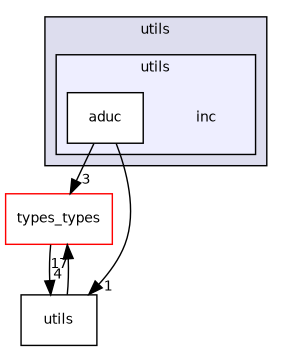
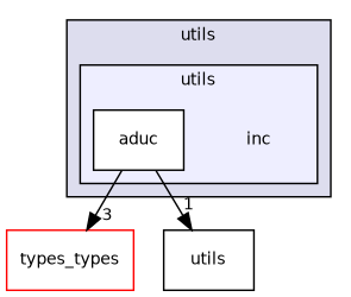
  digraph {
    compound=true
    node [fontname=Helvetica fontsize=10 shape=box color=black fillcolor=white style=filled]
    edge [labeldistance=1.5 labelfontname=Helvetica labelfontsize=10]
    n1 [label=inc shape=plaintext color="" fillcolor="" style=""]
    n2 [label=aduc]
    n3 [color=red label=types_types]
    n4 [label=utils]
    subgraph cluster_1 {
      bgcolor="#ddddee"
      fontname=Helvetica
      fontsize=10
      label=utils
      pencolor=black
      subgraph cluster_2 {
        bgcolor="#eeeeff"
        fontname=Helvetica
        fontsize=10
        label=utils
        pencolor=black
        n1
        n2
      }
    }
    n2 -> n3 [headlabel=3]
    n2 -> n4 [headlabel=1]
-   n3 -> n4 [headlabel=4]
-   n4 -> n3 [headlabel=17]
  }
